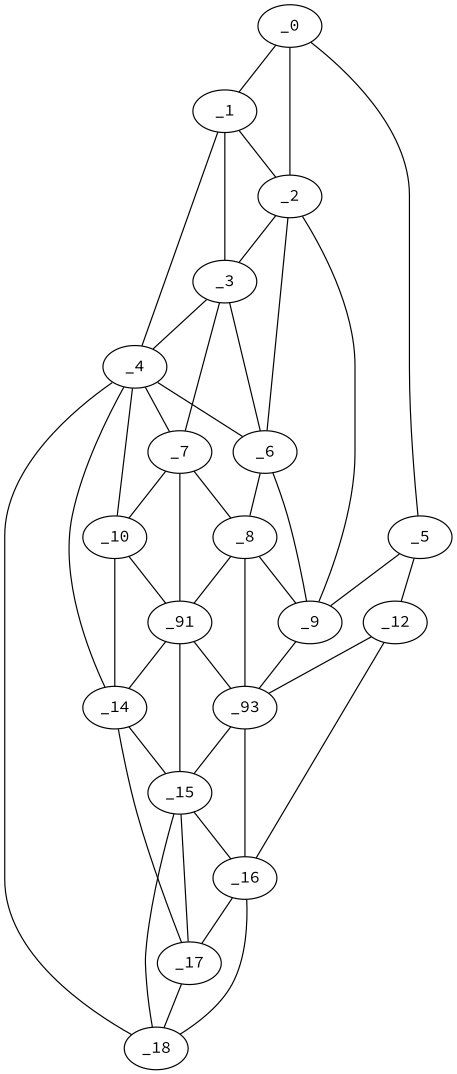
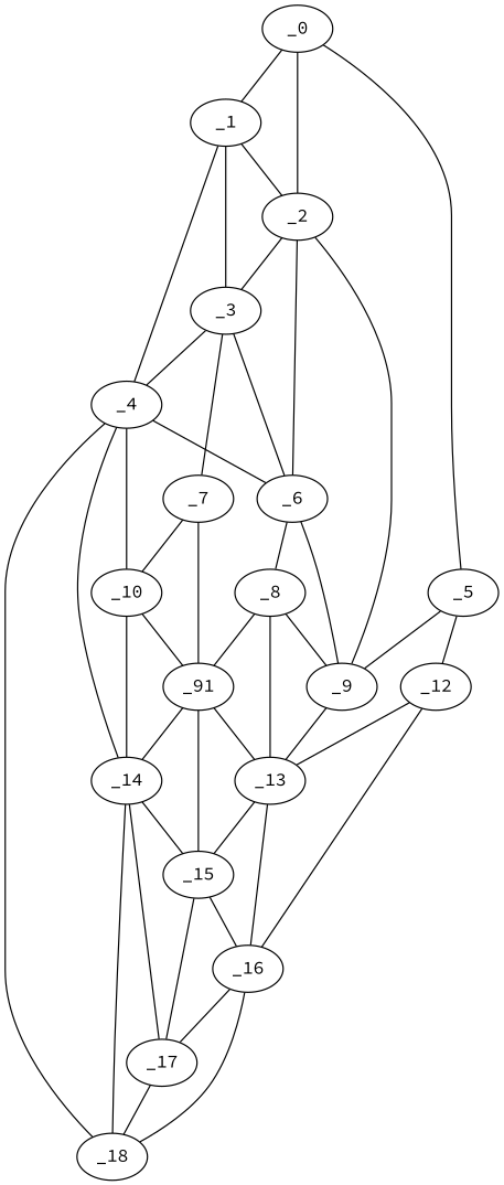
  graph {
    fontname="Source Code Pro"
    node [fontname="Source Code Pro" y=67]
    edge [fontname="Source Code Pro" valence=2]
    _0 [x=6 y=79]
    _1 [x=9 y=66]
    _2 [x=49 y=71]
    _5 [x=69 y=89]
    _3 [x=54 y=41]
    _4 [x=65 y=34]
    _6 [x=72 y=52]
    _9 [x=84 y=76]
    _12 [x=88 y=82]
    _7 [x=82 y=50]
    _10 [x=85 y=47]
    _14 [x=106 y=48]
    _18 [x=120 y=46]
    _8 [x=83 y=57]
-   _13 [x=89 label=_93]
+   _13 [x=89]
    _16 [x=112]
    n17 [label=_91 x=87 y=56]
    _15 [x=107 y=55]
    _17 [x=113 y=55]
    _0 -- _1 [valence=1]
    _0 -- _2 [valence=1]
    _0 -- _5 [valence=1]
    _1 -- _2
    _1 -- _3
    _1 -- _4 [valence=1]
    _2 -- _3
    _2 -- _6
    _2 -- _9 [valence=1]
    _5 -- _9
    _5 -- _12 [valence=1]
    _3 -- _4
    _3 -- _6
    _3 -- _7 [valence=1]
    _4 -- _6
-   _4 -- _7
    _4 -- _10
    _4 -- _14 [valence=1]
    _4 -- _18 [valence=1]
    _6 -- _9
    _6 -- _8 [valence=1]
    _9 -- _13 [valence=1]
    _12 -- _13
    _12 -- _16 [valence=1]
    _7 -- _10
-   _7 -- _8
    _7 -- n17
    _10 -- _14
    _10 -- n17
-   _15 -- _18
+   _14 -- _18
    _14 -- _15 [valence=1]
    _14 -- _17
    _8 -- _9
    _8 -- _13 [valence=1]
    _8 -- n17 [valence=1]
    _13 -- _16
    _13 -- _15
    _16 -- _18 [valence=1]
    _16 -- _17 [valence=1]
    n17 -- _14
    n17 -- _13
    n17 -- _15 [valence=1]
    _15 -- _16 [valence=1]
    _15 -- _17
    _17 -- _18 [valence=1]
  }
